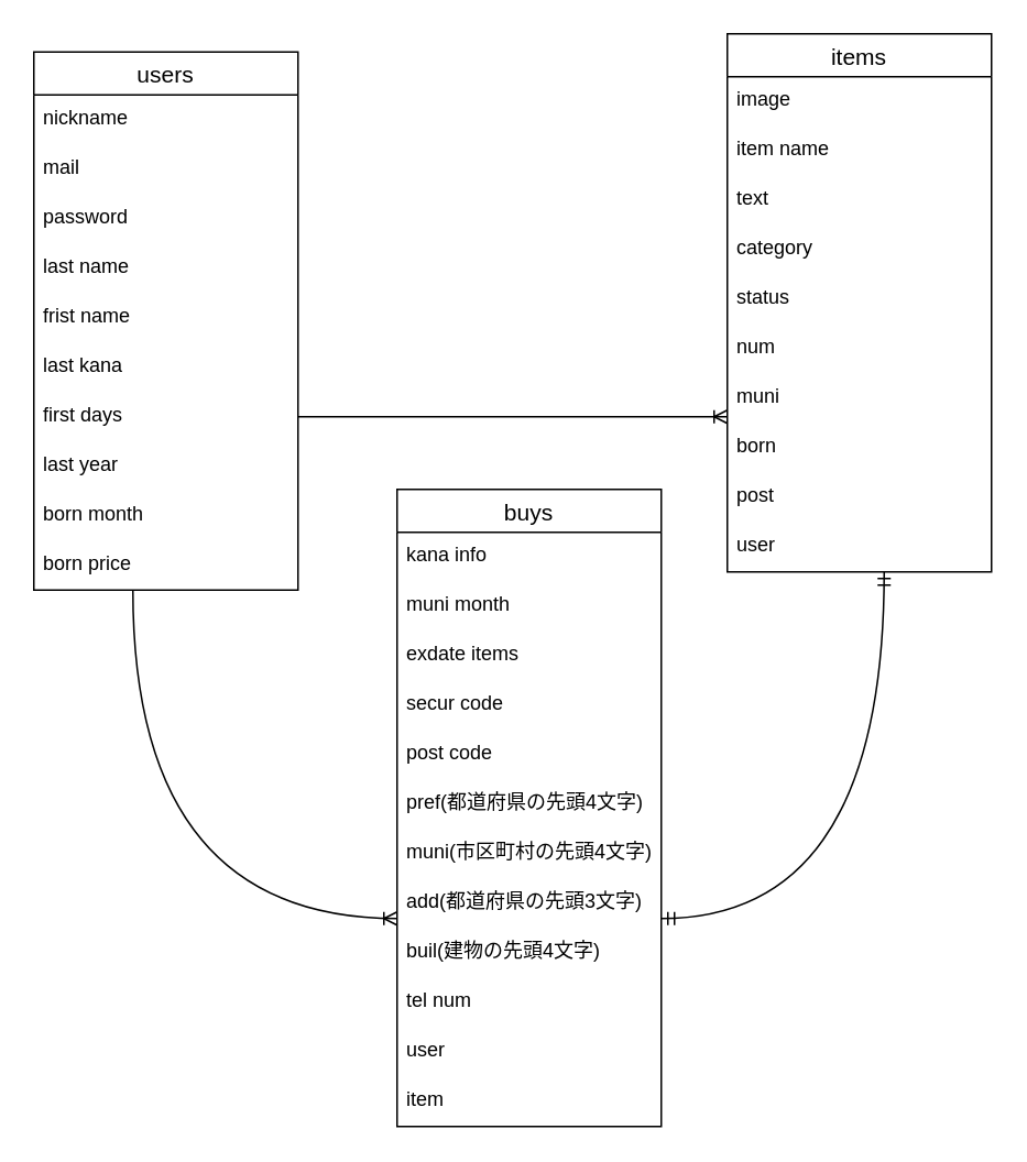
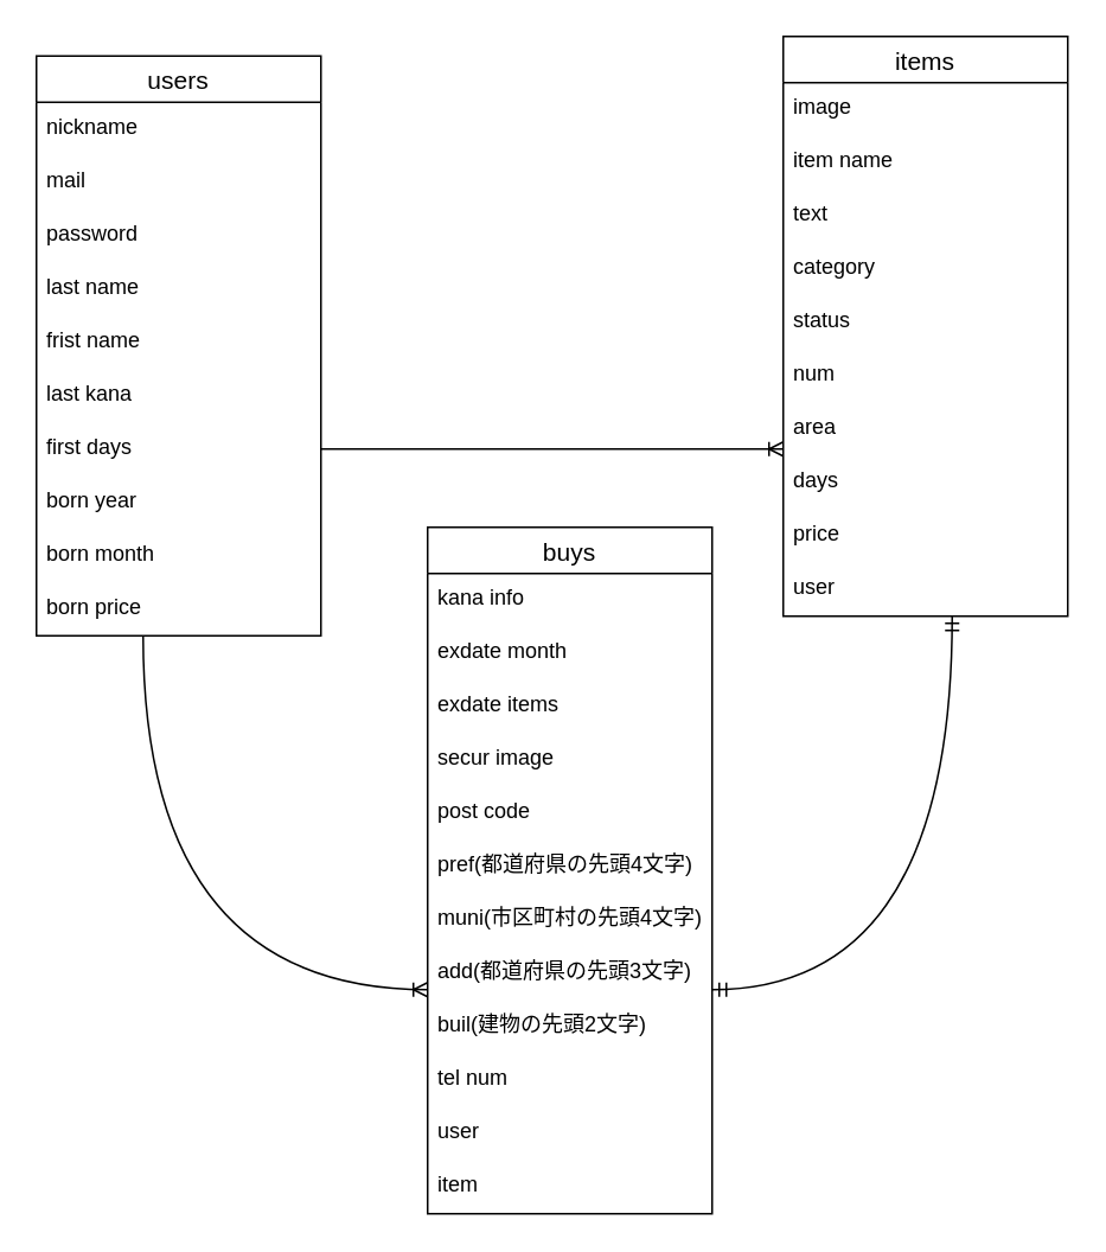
  <mxCell id="0" />
  <mxCell id="1" parent="0" />
  <mxCell id="2" value="buys" style="swimlane;fontStyle=0;childLayout=stackLayout;horizontal=1;startSize=26;horizontalStack=0;resizeParent=1;resizeParentMax=0;resizeLast=0;collapsible=1;marginBottom=0;align=center;fontSize=14;" vertex="1" parent="1"><mxGeometry x="240" y="296" width="160" height="386" as="geometry" /></mxCell>
  <mxCell id="3" value="kana info" style="text;strokeColor=none;fillColor=none;spacingLeft=4;spacingRight=4;overflow=hidden;rotatable=0;points=[[0,0.5],[1,0.5]];portConstraint=eastwest;fontSize=12;" vertex="1" parent="2"><mxGeometry y="26" width="160" height="30" as="geometry" /></mxCell>
- <mxCell id="4" value="muni month" style="text;strokeColor=none;fillColor=none;spacingLeft=4;spacingRight=4;overflow=hidden;rotatable=0;points=[[0,0.5],[1,0.5]];portConstraint=eastwest;fontSize=12;" vertex="1" parent="2"><mxGeometry y="56" width="160" height="30" as="geometry" /></mxCell>
+ <mxCell id="4" value="exdate month" style="text;strokeColor=none;fillColor=none;spacingLeft=4;spacingRight=4;overflow=hidden;rotatable=0;points=[[0,0.5],[1,0.5]];portConstraint=eastwest;fontSize=12;" vertex="1" parent="2"><mxGeometry y="56" width="160" height="30" as="geometry" /></mxCell>
  <mxCell id="5" value="exdate items" style="text;strokeColor=none;fillColor=none;spacingLeft=4;spacingRight=4;overflow=hidden;rotatable=0;points=[[0,0.5],[1,0.5]];portConstraint=eastwest;fontSize=12;" vertex="1" parent="2"><mxGeometry y="86" width="160" height="30" as="geometry" /></mxCell>
- <mxCell id="6" value="secur code" style="text;strokeColor=none;fillColor=none;spacingLeft=4;spacingRight=4;overflow=hidden;rotatable=0;points=[[0,0.5],[1,0.5]];portConstraint=eastwest;fontSize=12;" vertex="1" parent="2"><mxGeometry y="116" width="160" height="30" as="geometry" /></mxCell>
+ <mxCell id="6" value="secur image" style="text;strokeColor=none;fillColor=none;spacingLeft=4;spacingRight=4;overflow=hidden;rotatable=0;points=[[0,0.5],[1,0.5]];portConstraint=eastwest;fontSize=12;" vertex="1" parent="2"><mxGeometry y="116" width="160" height="30" as="geometry" /></mxCell>
  <mxCell id="7" value="post code" style="text;strokeColor=none;fillColor=none;spacingLeft=4;spacingRight=4;overflow=hidden;rotatable=0;points=[[0,0.5],[1,0.5]];portConstraint=eastwest;fontSize=12;" vertex="1" parent="2"><mxGeometry y="146" width="160" height="30" as="geometry" /></mxCell>
  <mxCell id="8" value="pref(都道府県の先頭4文字)" style="text;strokeColor=none;fillColor=none;spacingLeft=4;spacingRight=4;overflow=hidden;rotatable=0;points=[[0,0.5],[1,0.5]];portConstraint=eastwest;fontSize=12;" vertex="1" parent="2"><mxGeometry y="176" width="160" height="30" as="geometry" /></mxCell>
  <mxCell id="9" value="muni(市区町村の先頭4文字)" style="text;strokeColor=none;fillColor=none;spacingLeft=4;spacingRight=4;overflow=hidden;rotatable=0;points=[[0,0.5],[1,0.5]];portConstraint=eastwest;fontSize=12;" vertex="1" parent="2"><mxGeometry y="206" width="160" height="30" as="geometry" /></mxCell>
  <mxCell id="10" value="add(都道府県の先頭3文字)" style="text;strokeColor=none;fillColor=none;spacingLeft=4;spacingRight=4;overflow=hidden;rotatable=0;points=[[0,0.5],[1,0.5]];portConstraint=eastwest;fontSize=12;" vertex="1" parent="2"><mxGeometry y="236" width="160" height="30" as="geometry" /></mxCell>
- <mxCell id="11" value="buil(建物の先頭4文字)" style="text;strokeColor=none;fillColor=none;spacingLeft=4;spacingRight=4;overflow=hidden;rotatable=0;points=[[0,0.5],[1,0.5]];portConstraint=eastwest;fontSize=12;" vertex="1" parent="2"><mxGeometry y="266" width="160" height="30" as="geometry" /></mxCell>
+ <mxCell id="11" value="buil(建物の先頭2文字)" style="text;strokeColor=none;fillColor=none;spacingLeft=4;spacingRight=4;overflow=hidden;rotatable=0;points=[[0,0.5],[1,0.5]];portConstraint=eastwest;fontSize=12;" vertex="1" parent="2"><mxGeometry y="266" width="160" height="30" as="geometry" /></mxCell>
  <mxCell id="12" value="tel num" style="text;strokeColor=none;fillColor=none;spacingLeft=4;spacingRight=4;overflow=hidden;rotatable=0;points=[[0,0.5],[1,0.5]];portConstraint=eastwest;fontSize=12;" vertex="1" parent="2"><mxGeometry y="296" width="160" height="30" as="geometry" /></mxCell>
  <mxCell id="13" value="user" style="text;strokeColor=none;fillColor=none;spacingLeft=4;spacingRight=4;overflow=hidden;rotatable=0;points=[[0,0.5],[1,0.5]];portConstraint=eastwest;fontSize=12;" vertex="1" parent="2"><mxGeometry y="326" width="160" height="30" as="geometry" /></mxCell>
  <mxCell id="14" value="item" style="text;strokeColor=none;fillColor=none;spacingLeft=4;spacingRight=4;overflow=hidden;rotatable=0;points=[[0,0.5],[1,0.5]];portConstraint=eastwest;fontSize=12;" vertex="1" parent="2"><mxGeometry y="356" width="160" height="30" as="geometry" /></mxCell>
  <mxCell id="15" value="items" style="swimlane;fontStyle=0;childLayout=stackLayout;horizontal=1;startSize=26;horizontalStack=0;resizeParent=1;resizeParentMax=0;resizeLast=0;collapsible=1;marginBottom=0;align=center;fontSize=14;" vertex="1" parent="1"><mxGeometry x="440" y="20" width="160" height="326" as="geometry" /></mxCell>
  <mxCell id="16" value="image" style="text;strokeColor=none;fillColor=none;spacingLeft=4;spacingRight=4;overflow=hidden;rotatable=0;points=[[0,0.5],[1,0.5]];portConstraint=eastwest;fontSize=12;" vertex="1" parent="15"><mxGeometry y="26" width="160" height="30" as="geometry" /></mxCell>
  <mxCell id="17" value="item name" style="text;strokeColor=none;fillColor=none;spacingLeft=4;spacingRight=4;overflow=hidden;rotatable=0;points=[[0,0.5],[1,0.5]];portConstraint=eastwest;fontSize=12;" vertex="1" parent="15"><mxGeometry y="56" width="160" height="30" as="geometry" /></mxCell>
  <mxCell id="18" value="text" style="text;strokeColor=none;fillColor=none;spacingLeft=4;spacingRight=4;overflow=hidden;rotatable=0;points=[[0,0.5],[1,0.5]];portConstraint=eastwest;fontSize=12;" vertex="1" parent="15"><mxGeometry y="86" width="160" height="30" as="geometry" /></mxCell>
  <mxCell id="19" value="category" style="text;strokeColor=none;fillColor=none;spacingLeft=4;spacingRight=4;overflow=hidden;rotatable=0;points=[[0,0.5],[1,0.5]];portConstraint=eastwest;fontSize=12;" vertex="1" parent="15"><mxGeometry y="116" width="160" height="30" as="geometry" /></mxCell>
  <mxCell id="20" value="status" style="text;strokeColor=none;fillColor=none;spacingLeft=4;spacingRight=4;overflow=hidden;rotatable=0;points=[[0,0.5],[1,0.5]];portConstraint=eastwest;fontSize=12;" vertex="1" parent="15"><mxGeometry y="146" width="160" height="30" as="geometry" /></mxCell>
  <mxCell id="21" value="num" style="text;strokeColor=none;fillColor=none;spacingLeft=4;spacingRight=4;overflow=hidden;rotatable=0;points=[[0,0.5],[1,0.5]];portConstraint=eastwest;fontSize=12;" vertex="1" parent="15"><mxGeometry y="176" width="160" height="30" as="geometry" /></mxCell>
- <mxCell id="22" value="muni" style="text;strokeColor=none;fillColor=none;spacingLeft=4;spacingRight=4;overflow=hidden;rotatable=0;points=[[0,0.5],[1,0.5]];portConstraint=eastwest;fontSize=12;" vertex="1" parent="15"><mxGeometry y="206" width="160" height="30" as="geometry" /></mxCell>
- <mxCell id="23" value="born" style="text;strokeColor=none;fillColor=none;spacingLeft=4;spacingRight=4;overflow=hidden;rotatable=0;points=[[0,0.5],[1,0.5]];portConstraint=eastwest;fontSize=12;" vertex="1" parent="15"><mxGeometry y="236" width="160" height="30" as="geometry" /></mxCell>
- <mxCell id="24" value="post" style="text;strokeColor=none;fillColor=none;spacingLeft=4;spacingRight=4;overflow=hidden;rotatable=0;points=[[0,0.5],[1,0.5]];portConstraint=eastwest;fontSize=12;" vertex="1" parent="15"><mxGeometry y="266" width="160" height="30" as="geometry" /></mxCell>
+ <mxCell id="22" value="area" style="text;strokeColor=none;fillColor=none;spacingLeft=4;spacingRight=4;overflow=hidden;rotatable=0;points=[[0,0.5],[1,0.5]];portConstraint=eastwest;fontSize=12;" vertex="1" parent="15"><mxGeometry y="206" width="160" height="30" as="geometry" /></mxCell>
+ <mxCell id="23" value="days" style="text;strokeColor=none;fillColor=none;spacingLeft=4;spacingRight=4;overflow=hidden;rotatable=0;points=[[0,0.5],[1,0.5]];portConstraint=eastwest;fontSize=12;" vertex="1" parent="15"><mxGeometry y="236" width="160" height="30" as="geometry" /></mxCell>
+ <mxCell id="24" value="price" style="text;strokeColor=none;fillColor=none;spacingLeft=4;spacingRight=4;overflow=hidden;rotatable=0;points=[[0,0.5],[1,0.5]];portConstraint=eastwest;fontSize=12;" vertex="1" parent="15"><mxGeometry y="266" width="160" height="30" as="geometry" /></mxCell>
  <mxCell id="25" value="user" style="text;strokeColor=none;fillColor=none;spacingLeft=4;spacingRight=4;overflow=hidden;rotatable=0;points=[[0,0.5],[1,0.5]];portConstraint=eastwest;fontSize=12;" vertex="1" parent="15"><mxGeometry y="296" width="160" height="30" as="geometry" /></mxCell>
  <mxCell id="26" value="users" style="swimlane;fontStyle=0;childLayout=stackLayout;horizontal=1;startSize=26;horizontalStack=0;resizeParent=1;resizeParentMax=0;resizeLast=0;collapsible=1;marginBottom=0;align=center;fontSize=14;" vertex="1" parent="1"><mxGeometry x="20" y="31" width="160" height="326" as="geometry" /></mxCell>
  <mxCell id="27" value="nickname" style="text;strokeColor=none;fillColor=none;spacingLeft=4;spacingRight=4;overflow=hidden;rotatable=0;points=[[0,0.5],[1,0.5]];portConstraint=eastwest;fontSize=12;" vertex="1" parent="26"><mxGeometry y="26" width="160" height="30" as="geometry" /></mxCell>
  <mxCell id="28" value="mail" style="text;strokeColor=none;fillColor=none;spacingLeft=4;spacingRight=4;overflow=hidden;rotatable=0;points=[[0,0.5],[1,0.5]];portConstraint=eastwest;fontSize=12;" vertex="1" parent="26"><mxGeometry y="56" width="160" height="30" as="geometry" /></mxCell>
  <mxCell id="29" value="password" style="text;strokeColor=none;fillColor=none;spacingLeft=4;spacingRight=4;overflow=hidden;rotatable=0;points=[[0,0.5],[1,0.5]];portConstraint=eastwest;fontSize=12;" vertex="1" parent="26"><mxGeometry y="86" width="160" height="30" as="geometry" /></mxCell>
  <mxCell id="30" value="last name" style="text;strokeColor=none;fillColor=none;spacingLeft=4;spacingRight=4;overflow=hidden;rotatable=0;points=[[0,0.5],[1,0.5]];portConstraint=eastwest;fontSize=12;" vertex="1" parent="26"><mxGeometry y="116" width="160" height="30" as="geometry" /></mxCell>
  <mxCell id="31" value="frist name" style="text;strokeColor=none;fillColor=none;spacingLeft=4;spacingRight=4;overflow=hidden;rotatable=0;points=[[0,0.5],[1,0.5]];portConstraint=eastwest;fontSize=12;" vertex="1" parent="26"><mxGeometry y="146" width="160" height="30" as="geometry" /></mxCell>
  <mxCell id="32" value="last kana" style="text;strokeColor=none;fillColor=none;spacingLeft=4;spacingRight=4;overflow=hidden;rotatable=0;points=[[0,0.5],[1,0.5]];portConstraint=eastwest;fontSize=12;" vertex="1" parent="26"><mxGeometry y="176" width="160" height="30" as="geometry" /></mxCell>
  <mxCell id="33" value="first days" style="text;strokeColor=none;fillColor=none;spacingLeft=4;spacingRight=4;overflow=hidden;rotatable=0;points=[[0,0.5],[1,0.5]];portConstraint=eastwest;fontSize=12;" vertex="1" parent="26"><mxGeometry y="206" width="160" height="30" as="geometry" /></mxCell>
- <mxCell id="34" value="last year" style="text;strokeColor=none;fillColor=none;spacingLeft=4;spacingRight=4;overflow=hidden;rotatable=0;points=[[0,0.5],[1,0.5]];portConstraint=eastwest;fontSize=12;" vertex="1" parent="26"><mxGeometry y="236" width="160" height="30" as="geometry" /></mxCell>
+ <mxCell id="34" value="born year" style="text;strokeColor=none;fillColor=none;spacingLeft=4;spacingRight=4;overflow=hidden;rotatable=0;points=[[0,0.5],[1,0.5]];portConstraint=eastwest;fontSize=12;" vertex="1" parent="26"><mxGeometry y="236" width="160" height="30" as="geometry" /></mxCell>
  <mxCell id="35" value="born month" style="text;strokeColor=none;fillColor=none;spacingLeft=4;spacingRight=4;overflow=hidden;rotatable=0;points=[[0,0.5],[1,0.5]];portConstraint=eastwest;fontSize=12;" vertex="1" parent="26"><mxGeometry y="266" width="160" height="30" as="geometry" /></mxCell>
  <mxCell id="36" value="born price" style="text;strokeColor=none;fillColor=none;spacingLeft=4;spacingRight=4;overflow=hidden;rotatable=0;points=[[0,0.5],[1,0.5]];portConstraint=eastwest;fontSize=12;" vertex="1" parent="26"><mxGeometry y="296" width="160" height="30" as="geometry" /></mxCell>
  <mxCell id="37" value="" style="edgeStyle=entityRelationEdgeStyle;fontSize=12;html=1;endArrow=ERoneToMany;" edge="1" parent="1"><mxGeometry width="100" height="100" relative="1" as="geometry"><mxPoint x="180" y="252" as="sourcePoint" /><mxPoint x="440" y="252" as="targetPoint" /></mxGeometry></mxCell>
  <mxCell id="38" value="" style="edgeStyle=orthogonalEdgeStyle;fontSize=12;html=1;endArrow=ERmandOne;startArrow=ERmandOne;curved=1;" edge="1" parent="1"><mxGeometry width="100" height="100" relative="1" as="geometry"><mxPoint x="400" y="556" as="sourcePoint" /><mxPoint x="535" y="346" as="targetPoint" /><Array as="points"><mxPoint x="535" y="556" /></Array></mxGeometry></mxCell>
  <mxCell id="39" value="" style="edgeStyle=orthogonalEdgeStyle;fontSize=12;html=1;endArrow=ERoneToMany;curved=1;exitX=0.375;exitY=1;exitDx=0;exitDy=0;exitPerimeter=0;endFill=0;" edge="1" parent="1" source="36"><mxGeometry width="100" height="100" relative="1" as="geometry"><mxPoint x="80" y="406" as="sourcePoint" /><mxPoint x="240" y="556" as="targetPoint" /><Array as="points"><mxPoint x="80" y="556" /></Array></mxGeometry></mxCell>
